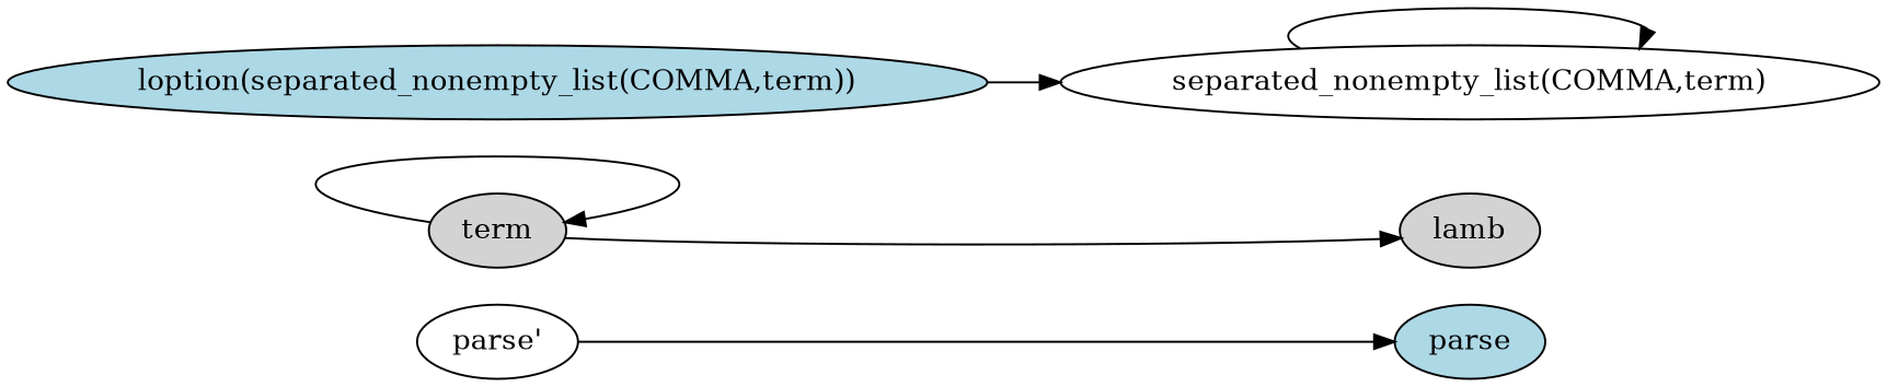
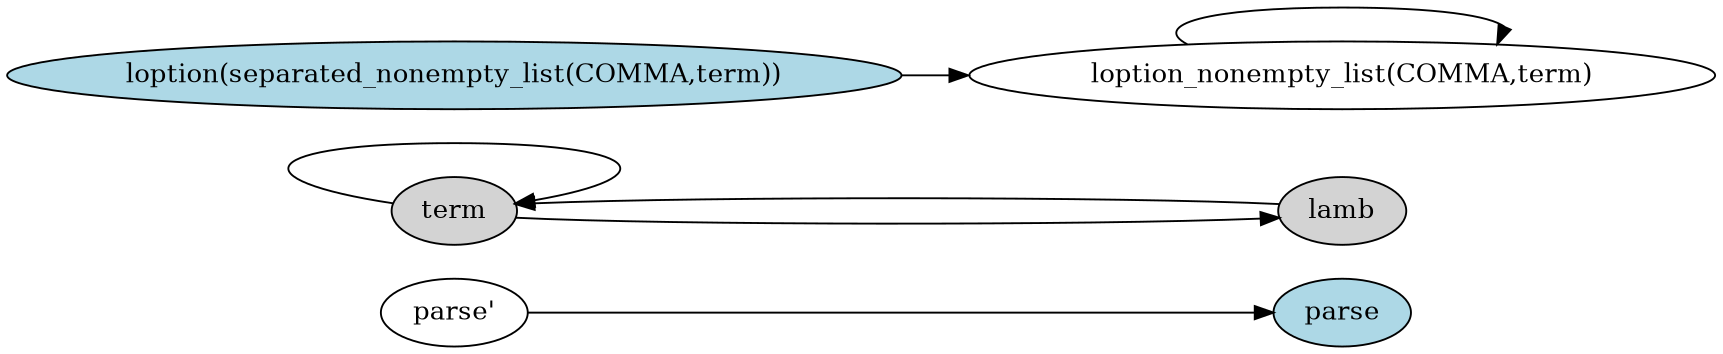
  digraph {
    rankdir=LR
    node [fillcolor=white style=filled]
    n1 [label="parse'"]
    n2 [fillcolor=lightblue label=parse]
    n3 [fillcolor=lightgrey label=term]
    n4 [fillcolor=lightgrey label=lamb]
-   n5 [label="separated_nonempty_list(COMMA,term)"]
+   n5 [label="loption_nonempty_list(COMMA,term)"]
    n6 [fillcolor=lightblue label="loption(separated_nonempty_list(COMMA,term))"]
    n1 -> n2
    n3 -> n3
    n3 -> n4
+   n4 -> n3
    n5 -> n5
    n6 -> n5
  }
